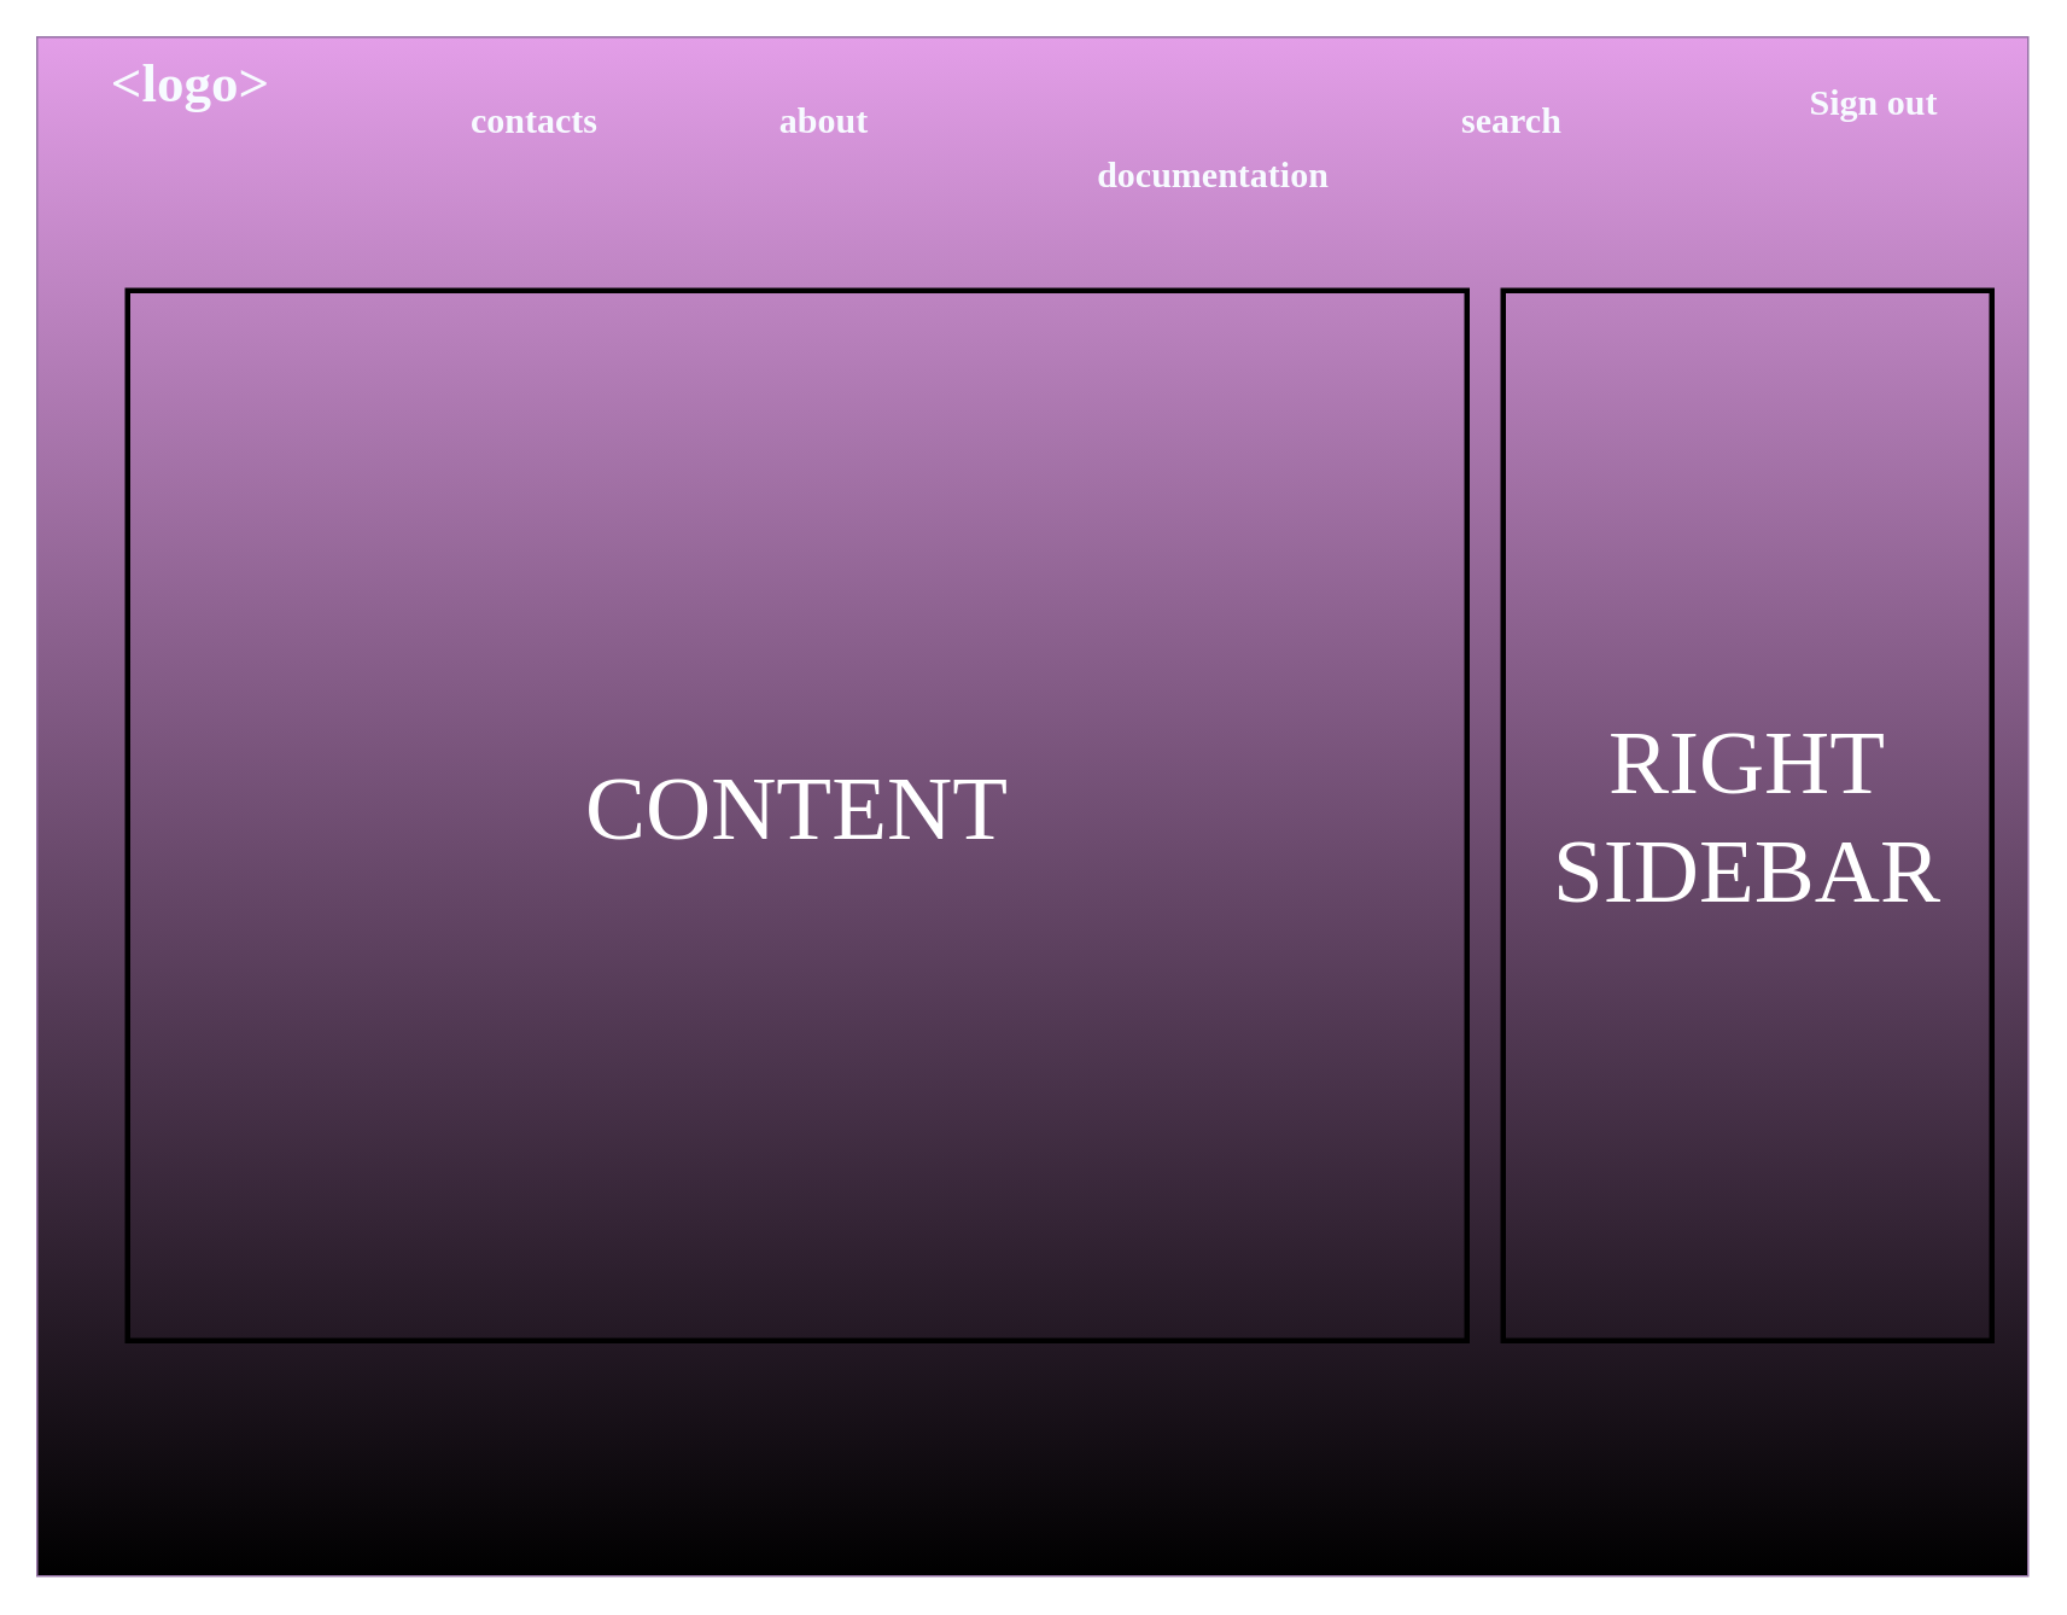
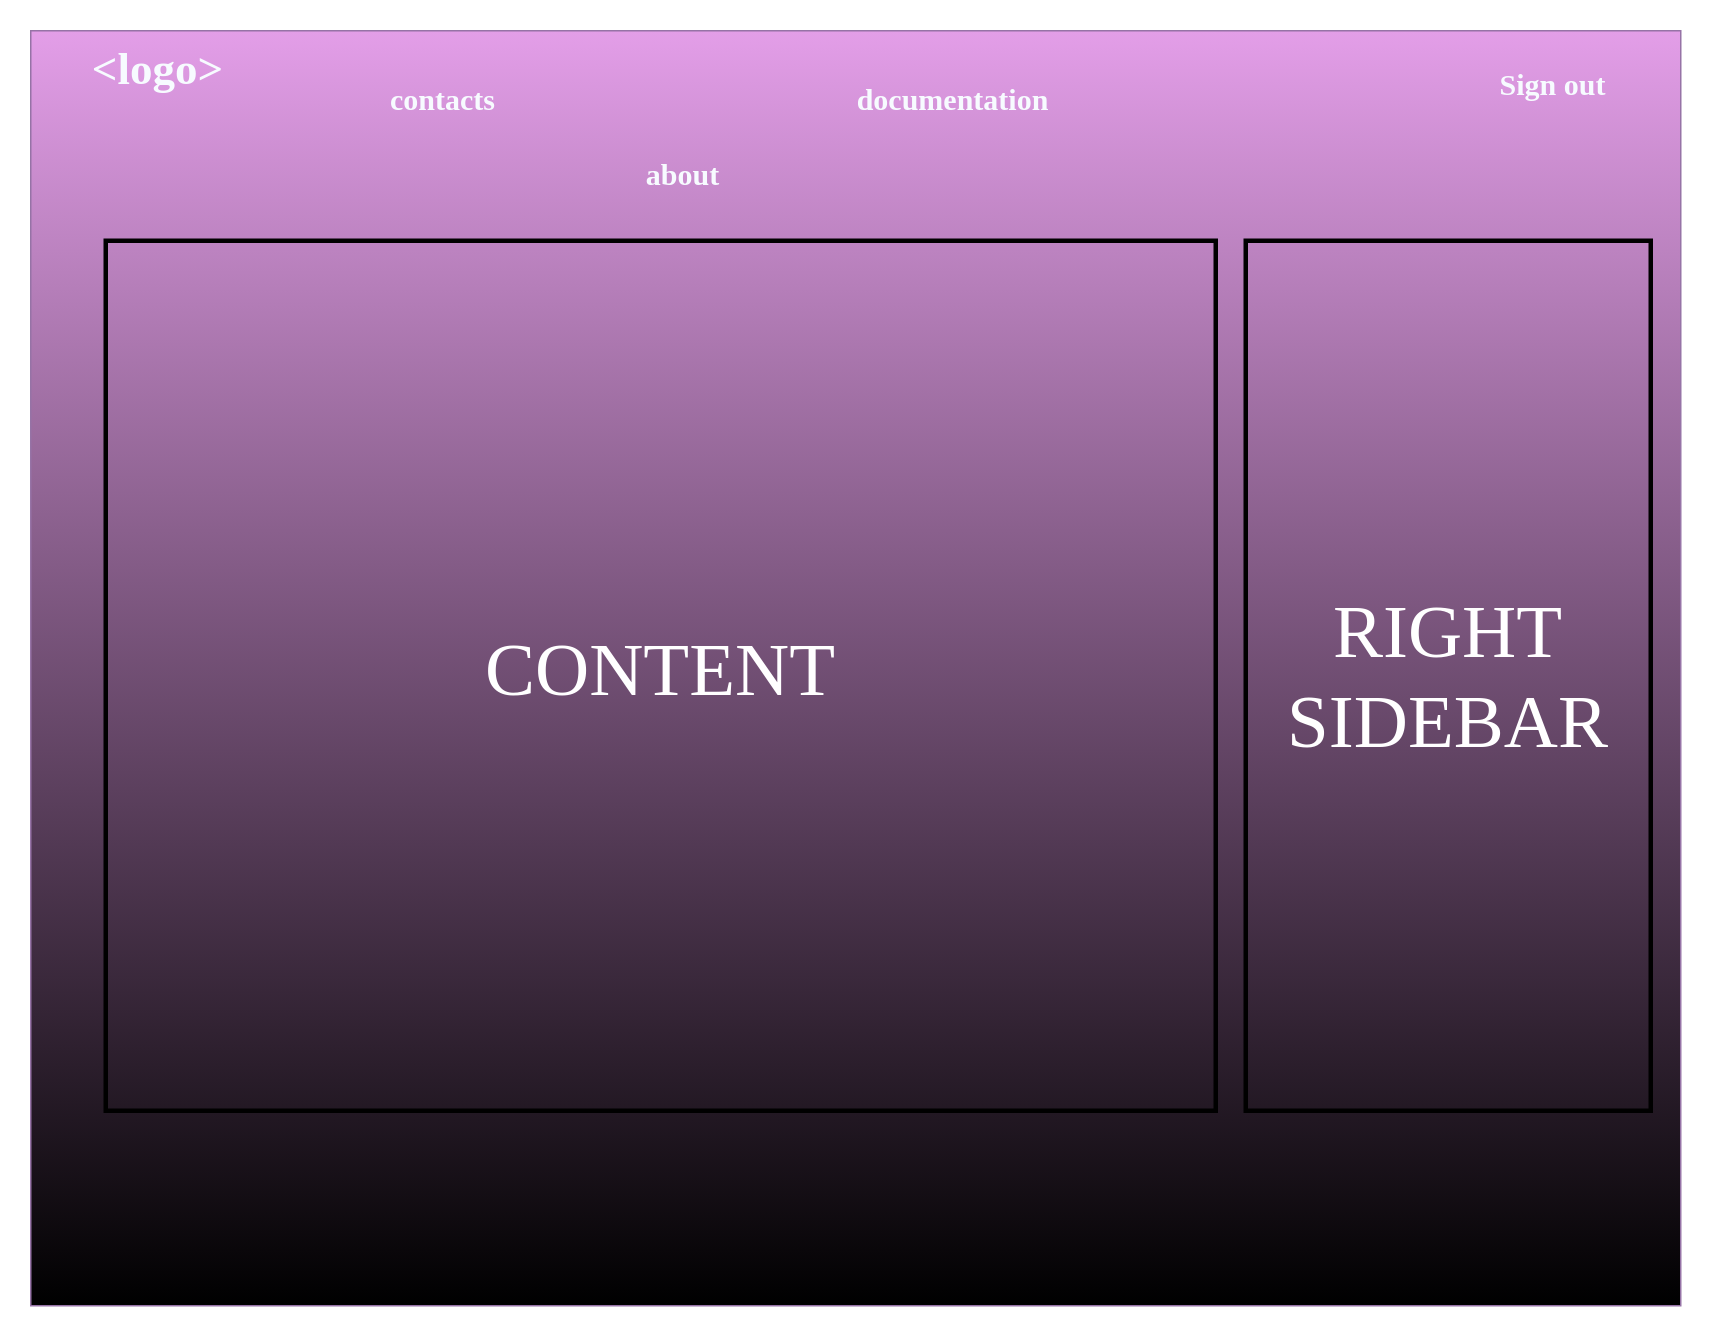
  <mxCell id="0" />
  <mxCell id="1" parent="0" />
  <mxCell id="2" value="" style="rounded=0;whiteSpace=wrap;html=1;fillColor=#000000;strokeColor=#9673a6;fillStyle=auto;gradientColor=#E39EE8;gradientDirection=north;fontFamily=Pixelify Sans;fontSource=https%3A%2F%2Ffonts.googleapis.com%2Fcss%3Ffamily%3DPixelify%2BSans;movable=0;resizable=0;rotatable=0;deletable=0;editable=0;locked=1;connectable=0;" vertex="1" parent="1"><mxGeometry y="20" width="1100" height="850" as="geometry" x="20" /></mxCell>
  <mxCell id="3" value="&amp;lt;logo&amp;gt;" style="text;html=1;strokeColor=none;fillColor=none;align=center;verticalAlign=middle;whiteSpace=wrap;rounded=0;fontSize=30;fontFamily=Source Code Pro;fontColor=#F7FBFF;fontSource=https%3A%2F%2Ffonts.googleapis.com%2Fcss%3Ffamily%3DSource%2BCode%2BPro;fontStyle=1;strokeWidth=7;" vertex="1" parent="1"><mxGeometry x="75" y="30" width="60" height="30" as="geometry" /></mxCell>
  <mxCell id="4" value="" style="rounded=0;whiteSpace=wrap;html=1;fillStyle=auto;strokeColor=default;align=center;verticalAlign=middle;fontFamily=Pixelify Sans;fontSource=https%3A%2F%2Ffonts.googleapis.com%2Fcss%3Ffamily%3DPixelify%2BSans;fontSize=12;fontColor=default;fillColor=none;gradientColor=#D1BCDB;gradientDirection=north;strokeWidth=3;" vertex="1" parent="1"><mxGeometry x="70" y="160" width="740" height="580" as="geometry" /></mxCell>
  <mxCell id="5" value="CONTENT" style="text;html=1;strokeColor=none;fillColor=none;align=center;verticalAlign=middle;whiteSpace=wrap;rounded=0;fontSize=50;fontFamily=Source Code Pro;fontColor=#FFFFFF;fontSource=https%3A%2F%2Ffonts.googleapis.com%2Fcss%3Ffamily%3DSource%2BCode%2BPro;" vertex="1" parent="1"><mxGeometry x="410" y="430" width="60" height="30" as="geometry" /></mxCell>
  <mxCell id="6" value="Sign out" style="text;html=1;strokeColor=none;fillColor=none;align=center;verticalAlign=middle;whiteSpace=wrap;rounded=1;fontSize=20;fontFamily=Source Code Pro;fontColor=#F7FBFF;fontSource=https%3A%2F%2Ffonts.googleapis.com%2Fcss%3Ffamily%3DSource%2BCode%2BPro;fontStyle=1;strokeWidth=9;dashed=1;" vertex="1" parent="1"><mxGeometry x="970" y="40" width="130" height="30" as="geometry" /></mxCell>
  <mxCell id="7" value="" style="rounded=0;whiteSpace=wrap;html=1;fillStyle=auto;strokeColor=default;align=center;verticalAlign=middle;fontFamily=Pixelify Sans;fontSource=https%3A%2F%2Ffonts.googleapis.com%2Fcss%3Ffamily%3DPixelify%2BSans;fontSize=12;fontColor=default;fillColor=none;gradientColor=#D1BCDB;gradientDirection=north;strokeWidth=3;" vertex="1" parent="1"><mxGeometry x="830" y="160" width="270" height="580" as="geometry" /></mxCell>
  <mxCell id="8" value="RIGHT SIDEBAR" style="text;html=1;strokeColor=none;fillColor=none;align=center;verticalAlign=middle;whiteSpace=wrap;rounded=0;fontSize=50;fontFamily=Source Code Pro;fontColor=#FFFFFF;fontSource=https%3A%2F%2Ffonts.googleapis.com%2Fcss%3Ffamily%3DSource%2BCode%2BPro;" vertex="1" parent="1"><mxGeometry x="925" y="425" width="80" height="50" as="geometry" /></mxCell>
  <mxCell id="9" value="contacts" style="text;html=1;strokeColor=none;fillColor=none;align=center;verticalAlign=middle;whiteSpace=wrap;rounded=1;fontSize=20;fontFamily=Source Code Pro;fontColor=#F7FBFF;fontSource=https%3A%2F%2Ffonts.googleapis.com%2Fcss%3Ffamily%3DSource%2BCode%2BPro;fontStyle=1;strokeWidth=9;dashed=1;" vertex="1" parent="1"><mxGeometry x="230" y="50" width="130" height="30" as="geometry" /></mxCell>
- <mxCell id="10" value="about" style="text;html=1;strokeColor=none;fillColor=none;align=center;verticalAlign=middle;whiteSpace=wrap;rounded=1;fontSize=20;fontFamily=Source Code Pro;fontColor=#F7FBFF;fontSource=https%3A%2F%2Ffonts.googleapis.com%2Fcss%3Ffamily%3DSource%2BCode%2BPro;fontStyle=1;strokeWidth=9;dashed=1;" vertex="1" parent="1"><mxGeometry x="390" y="50" width="130" height="30" as="geometry" /></mxCell>
- <mxCell id="11" value="documentation" style="text;html=1;strokeColor=none;fillColor=none;align=center;verticalAlign=middle;whiteSpace=wrap;rounded=1;fontSize=20;fontFamily=Source Code Pro;fontColor=#F7FBFF;fontSource=https%3A%2F%2Ffonts.googleapis.com%2Fcss%3Ffamily%3DSource%2BCode%2BPro;fontStyle=1;strokeWidth=9;dashed=1;" vertex="1" parent="1"><mxGeometry x="605" y="80" width="130" height="30" as="geometry" /></mxCell>
- <mxCell id="12" value="search" style="text;html=1;strokeColor=none;fillColor=none;align=center;verticalAlign=middle;whiteSpace=wrap;rounded=1;fontSize=20;fontFamily=Source Code Pro;fontColor=#F7FBFF;fontSource=https%3A%2F%2Ffonts.googleapis.com%2Fcss%3Ffamily%3DSource%2BCode%2BPro;fontStyle=1;strokeWidth=9;dashed=1;" vertex="1" parent="1"><mxGeometry x="770" y="50" width="130" height="30" as="geometry" /></mxCell>
+ <mxCell id="10" value="about" style="text;html=1;strokeColor=none;fillColor=none;align=center;verticalAlign=middle;whiteSpace=wrap;rounded=1;fontSize=20;fontFamily=Source Code Pro;fontColor=#F7FBFF;fontSource=https%3A%2F%2Ffonts.googleapis.com%2Fcss%3Ffamily%3DSource%2BCode%2BPro;fontStyle=1;strokeWidth=9;dashed=1;" vertex="1" parent="1"><mxGeometry x="390" y="100" width="130" height="30" as="geometry" /></mxCell>
+ <mxCell id="11" value="documentation" style="text;html=1;strokeColor=none;fillColor=none;align=center;verticalAlign=middle;whiteSpace=wrap;rounded=1;fontSize=20;fontFamily=Source Code Pro;fontColor=#F7FBFF;fontSource=https%3A%2F%2Ffonts.googleapis.com%2Fcss%3Ffamily%3DSource%2BCode%2BPro;fontStyle=1;strokeWidth=9;dashed=1;" vertex="1" parent="1"><mxGeometry x="570" y="50" width="130" height="30" as="geometry" /></mxCell>
